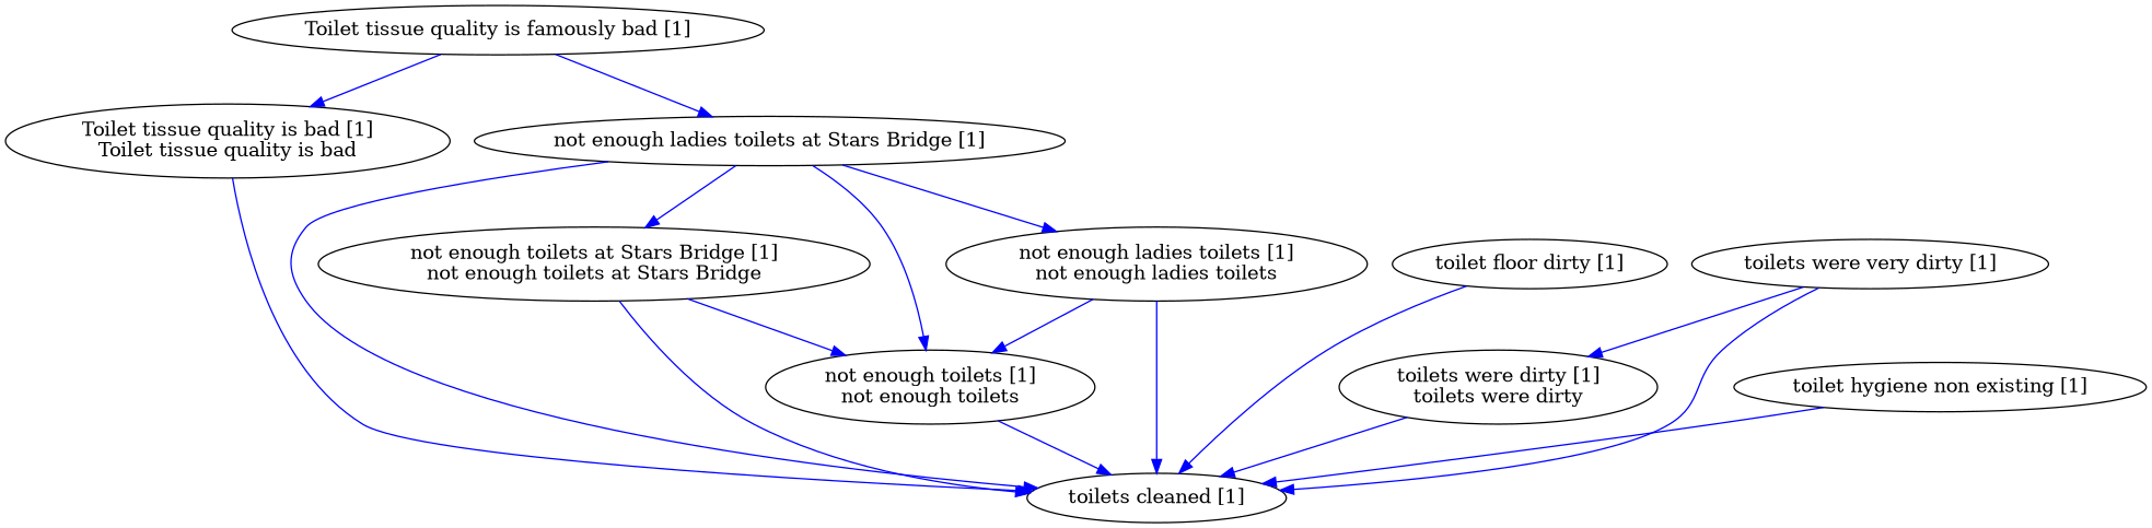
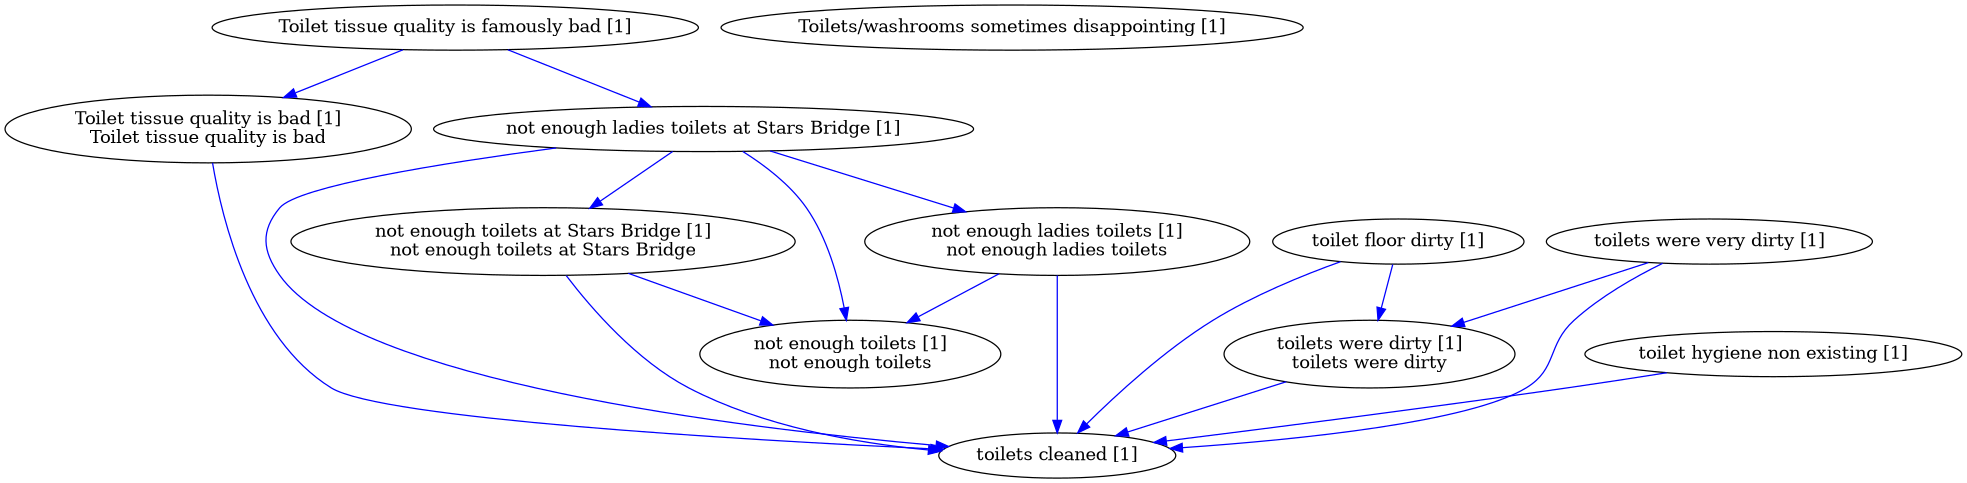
  digraph {
    edge [color=blue]
    "Toilet tissue quality is famously bad [1]"
    "Toilet tissue quality is bad [1]\nToilet tissue quality is bad"
    "not enough ladies toilets at Stars Bridge [1]"
    "toilets cleaned [1]"
+   "Toilets/washrooms sometimes disappointing [1]"
    "not enough toilets at Stars Bridge [1]\nnot enough toilets at Stars Bridge"
    "not enough toilets [1]\nnot enough toilets"
    "not enough ladies toilets [1]\nnot enough ladies toilets"
    "toilet floor dirty [1]"
    "toilets were dirty [1]\ntoilets were dirty"
    "toilet hygiene non existing [1]"
    "toilets were very dirty [1]"
    "Toilet tissue quality is famously bad [1]" -> "Toilet tissue quality is bad [1]\nToilet tissue quality is bad"
    "Toilet tissue quality is famously bad [1]" -> "not enough ladies toilets at Stars Bridge [1]"
    "Toilet tissue quality is bad [1]\nToilet tissue quality is bad" -> "toilets cleaned [1]"
    "not enough ladies toilets at Stars Bridge [1]" -> "toilets cleaned [1]"
    "not enough ladies toilets at Stars Bridge [1]" -> "not enough toilets at Stars Bridge [1]\nnot enough toilets at Stars Bridge"
    "not enough ladies toilets at Stars Bridge [1]" -> "not enough toilets [1]\nnot enough toilets"
    "not enough ladies toilets at Stars Bridge [1]" -> "not enough ladies toilets [1]\nnot enough ladies toilets"
    "not enough toilets at Stars Bridge [1]\nnot enough toilets at Stars Bridge" -> "toilets cleaned [1]"
    "not enough toilets at Stars Bridge [1]\nnot enough toilets at Stars Bridge" -> "not enough toilets [1]\nnot enough toilets"
-   "not enough toilets [1]\nnot enough toilets" -> "toilets cleaned [1]"
    "not enough ladies toilets [1]\nnot enough ladies toilets" -> "toilets cleaned [1]"
    "not enough ladies toilets [1]\nnot enough ladies toilets" -> "not enough toilets [1]\nnot enough toilets"
    "toilet floor dirty [1]" -> "toilets cleaned [1]"
+   "toilet floor dirty [1]" -> "toilets were dirty [1]\ntoilets were dirty"
    "toilets were dirty [1]\ntoilets were dirty" -> "toilets cleaned [1]"
    "toilet hygiene non existing [1]" -> "toilets cleaned [1]"
    "toilets were very dirty [1]" -> "toilets cleaned [1]"
    "toilets were very dirty [1]" -> "toilets were dirty [1]\ntoilets were dirty"
  }
